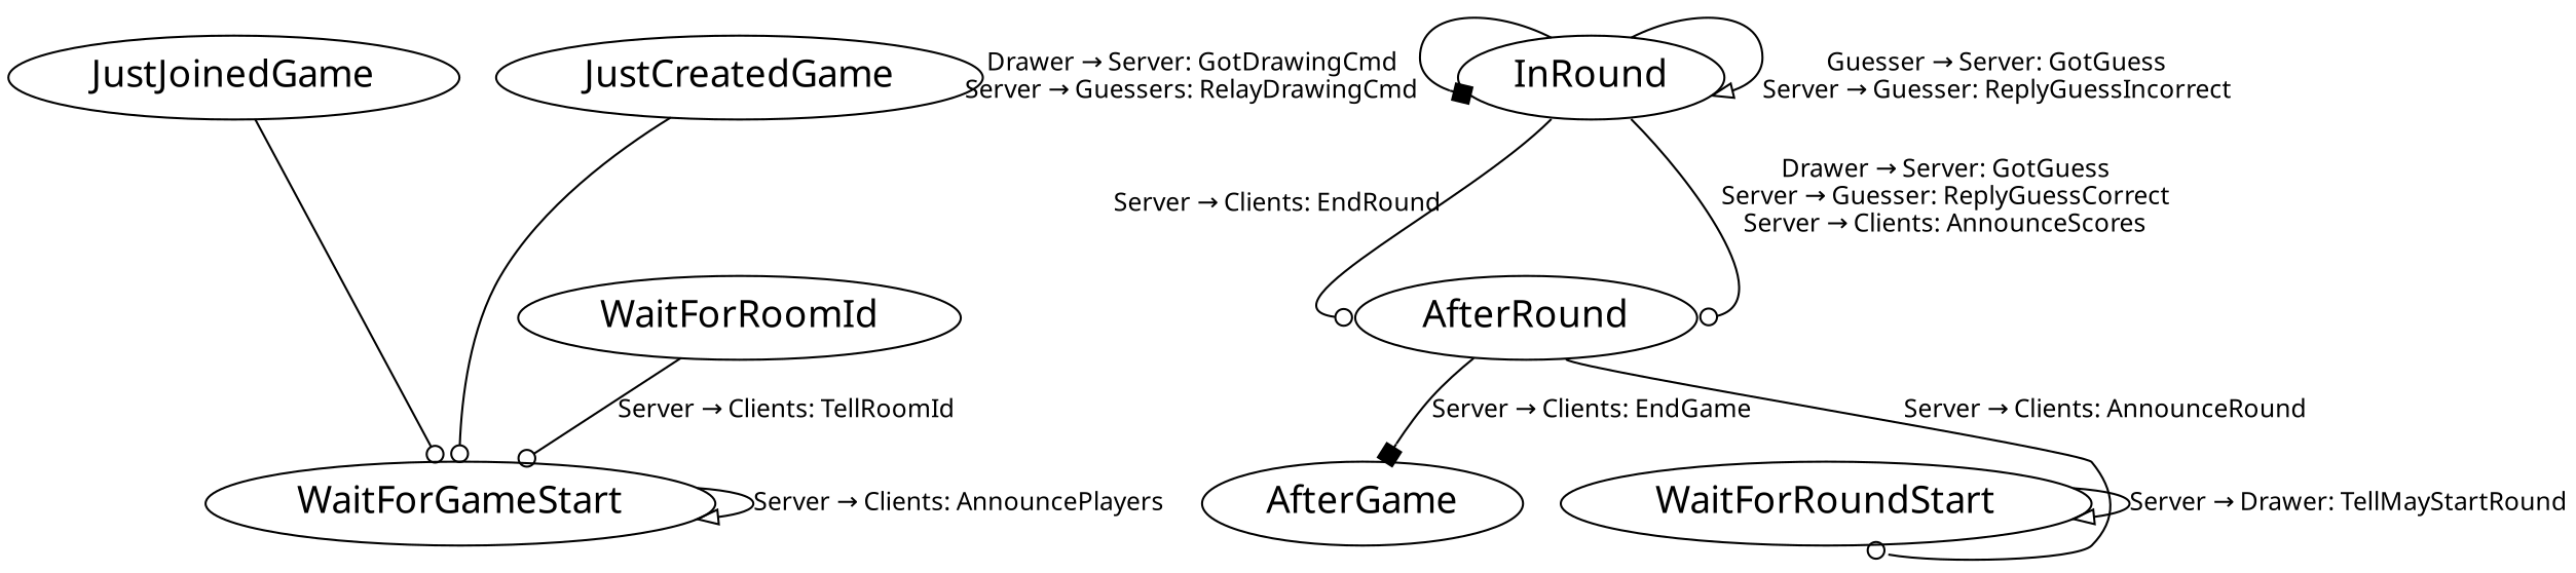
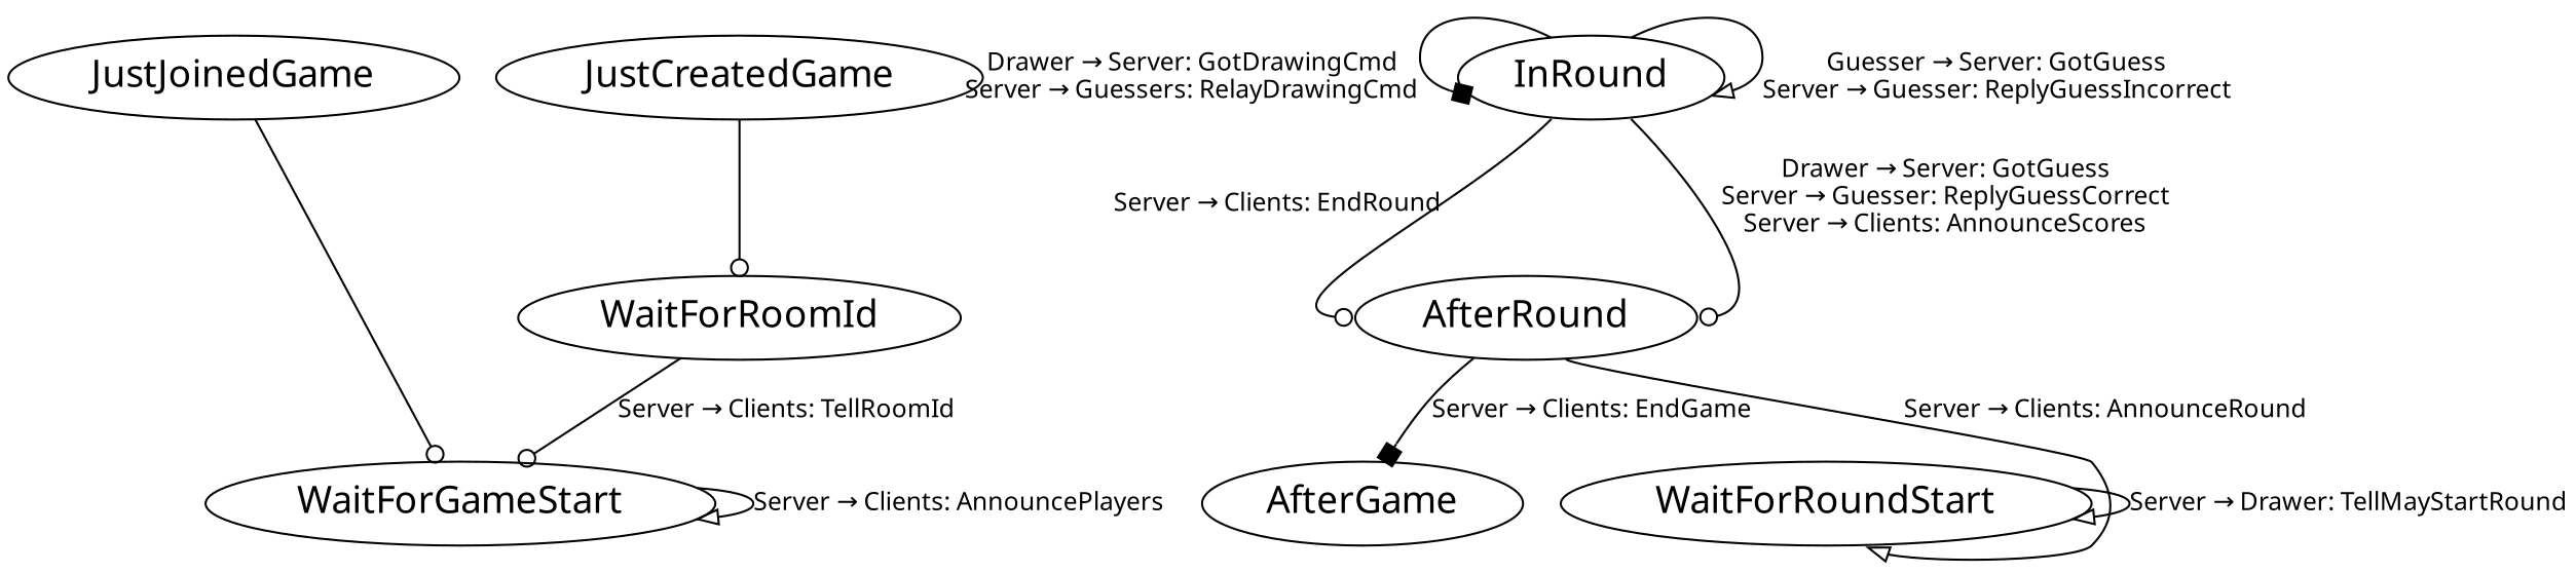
  digraph {
    node [fontname="Iowan Old Style" fontsize=18]
    edge [arrowhead=odot fontname="Iowan Old Style" fontsize=12]
    JustJoinedGame
    JustCreatedGame
    WaitForGameStart
    WaitForRoomId
    WaitForRoundStart
    InRound
    AfterRound
    AfterGame
    subgraph sub_1 {
      rank=same
      JustJoinedGame
      JustCreatedGame
    }
    JustJoinedGame -> WaitForGameStart
-   JustCreatedGame -> WaitForGameStart
+   JustCreatedGame -> WaitForRoomId
    WaitForGameStart -> WaitForGameStart [arrowhead=onormal label="Server → Clients: AnnouncePlayers"]
    WaitForRoomId -> WaitForGameStart [label="Server → Clients: TellRoomId"]
    WaitForRoundStart -> WaitForRoundStart [arrowhead=onormal label="Server → Drawer: TellMayStartRound"]
    InRound -> InRound [arrowhead=box label="Drawer → Server: GotDrawingCmd\nServer → Guessers: RelayDrawingCmd" tailport=nw]
    InRound -> InRound [arrowhead=onormal label="Guesser → Server: GotGuess\nServer → Guesser: ReplyGuessIncorrect" tailport=ne]
    InRound -> AfterRound [headport=e label="Drawer → Server: GotGuess\nServer → Guesser: ReplyGuessCorrect\nServer → Clients: AnnounceScores" tailport=se]
    InRound -> AfterRound [headport=w tailport=sw xlabel="Server → Clients: EndRound"]
-   AfterRound -> WaitForRoundStart [headport=se label="Server → Clients: AnnounceRound" tailport=se]
+   AfterRound -> WaitForRoundStart [arrowhead=onormal headport=se label="Server → Clients: AnnounceRound" tailport=se]
    AfterRound -> AfterGame [arrowhead=box label="Server → Clients: EndGame"]
  }
